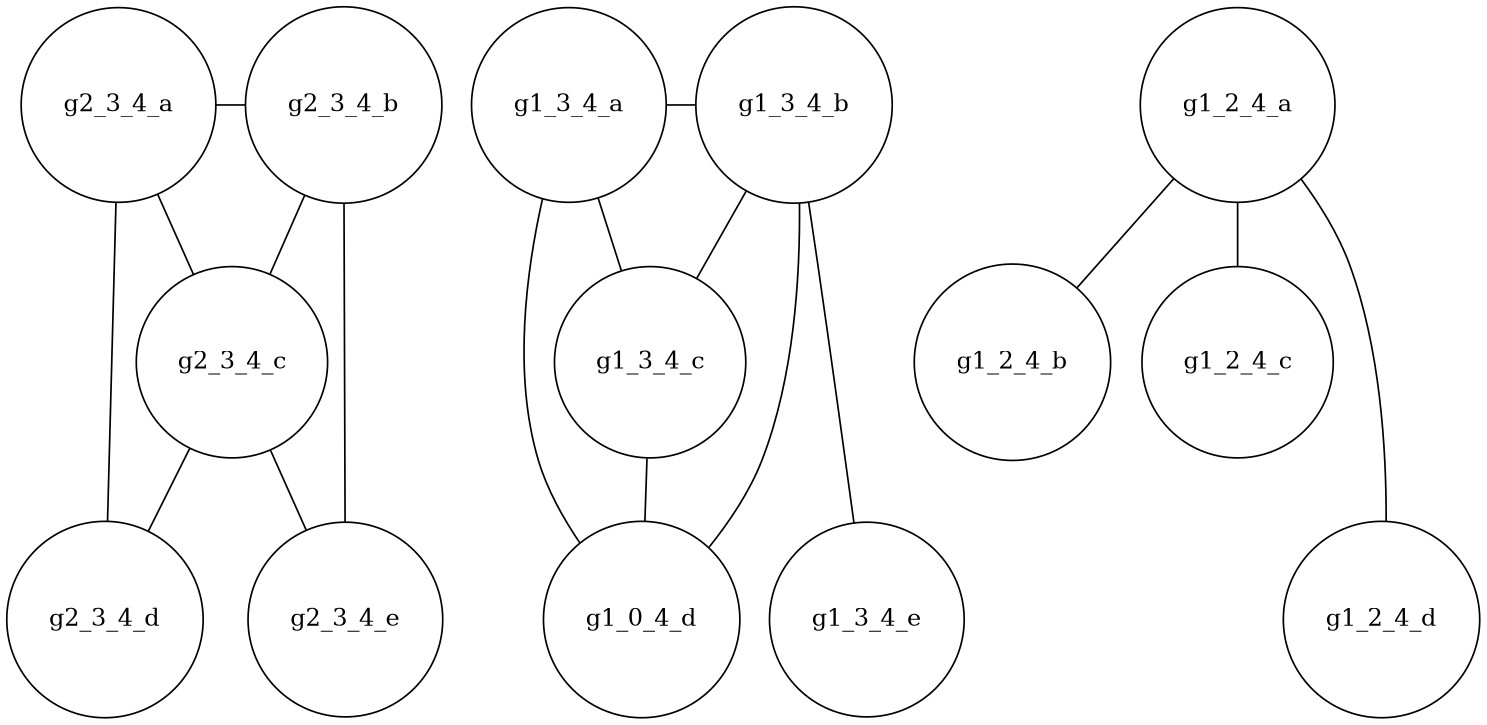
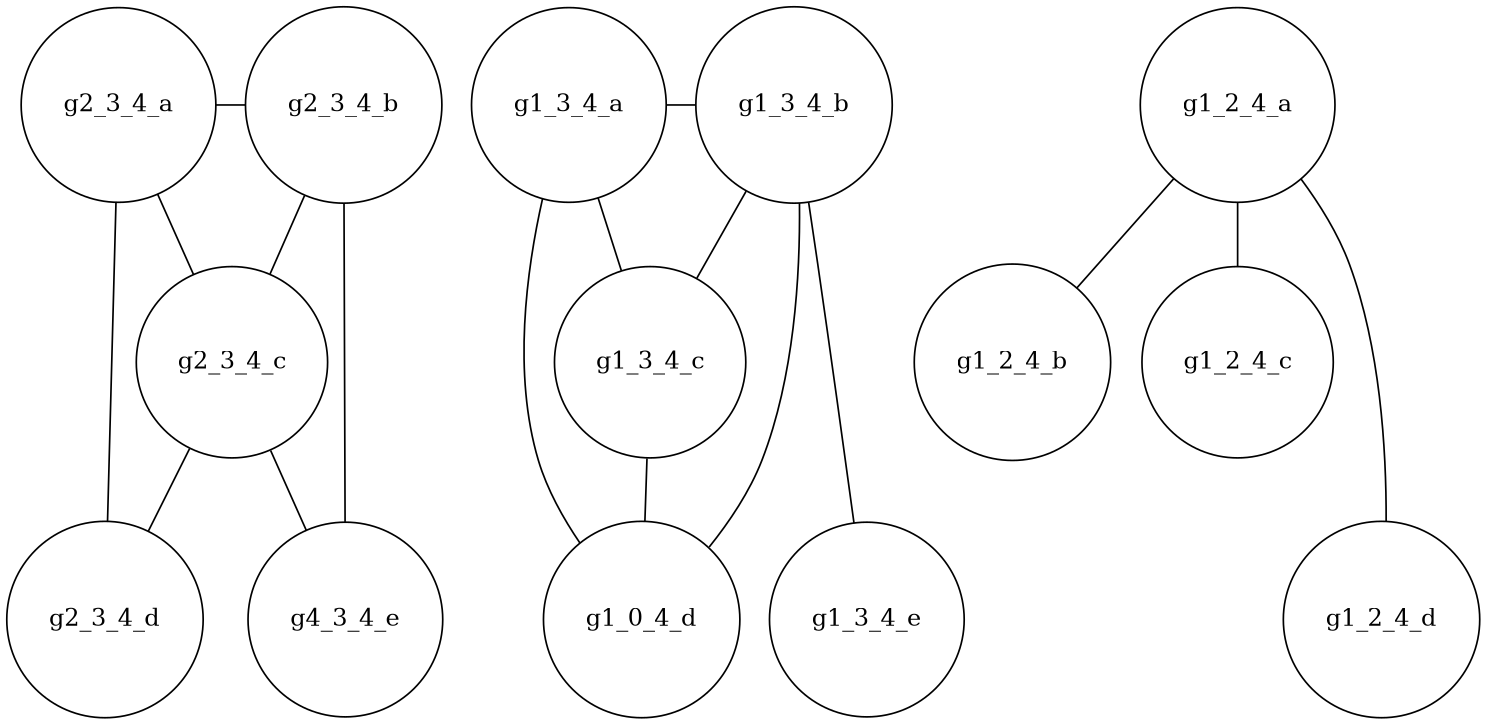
  strict graph {
    color=white
    style=filled
    node [shape=circle]
    g2_3_4_a [height=0.1 width=0.1]
    g2_3_4_b [height=0.1 width=0.1]
    g1_3_4_a [height=0.1 width=0.1]
    g1_3_4_b [height=0.1 width=0.1]
    g1_2_4_a [height=0.1 width=0.1]
    g2_3_4_c [height=0.1 width=0.1]
    g1_3_4_c [height=0.1 width=0.1]
    g1_2_4_b [height=0.1 width=0.1]
    g1_2_4_c [height=0.1 width=0.1]
    g2_3_4_d [height=0.1 width=0.1]
-   g2_3_4_e [height=0.1 width=0.1]
+   g2_3_4_e [height=0.1 width=0.1 label=g4_3_4_e]
    n12 [height=0.1 label=g1_0_4_d width=0.1]
    g1_3_4_e [height=0.1 width=0.1]
    g1_2_4_d [height=0.1 width=0.1]
    subgraph sub_1 {
      rank=same
      g2_3_4_a
      g2_3_4_b
      g1_3_4_a
      g1_3_4_b
      g1_2_4_a
    }
    subgraph sub_2 {
      rank=same
      g2_3_4_c
      g1_3_4_c
      g1_2_4_b
      g1_2_4_c
    }
    subgraph sub_3 {
      rank=same
      g2_3_4_d
      g2_3_4_e
      n12
      g1_3_4_e
      g1_2_4_d
    }
    subgraph cluster_4 {
      label="2,3,4"
    }
    subgraph cluster_5 {
      label="1,3,4"
    }
    subgraph cluster_6 {
      label="1,2,4"
    }
    g2_3_4_a -- g2_3_4_b
    g2_3_4_a -- g2_3_4_c
    g2_3_4_a -- g2_3_4_d
    g2_3_4_b -- g2_3_4_c
    g2_3_4_b -- g2_3_4_e
    g1_3_4_a -- g1_3_4_b
    g1_3_4_a -- g1_3_4_c
    g1_3_4_a -- n12
    g1_3_4_b -- g1_3_4_c
    g1_3_4_b -- n12
    g1_3_4_b -- g1_3_4_e
    g1_2_4_a -- g1_2_4_b
    g1_2_4_a -- g1_2_4_c
    g1_2_4_a -- g1_2_4_d
    g2_3_4_c -- g2_3_4_d
    g2_3_4_c -- g2_3_4_e
    g1_3_4_c -- n12
  }
